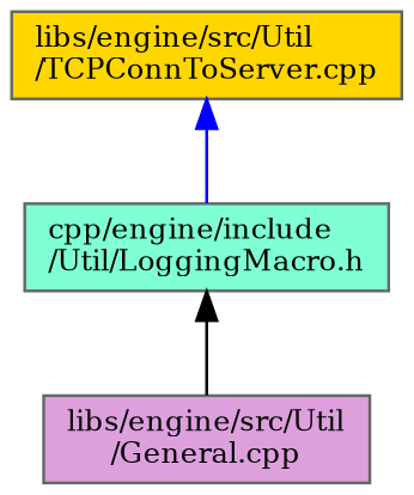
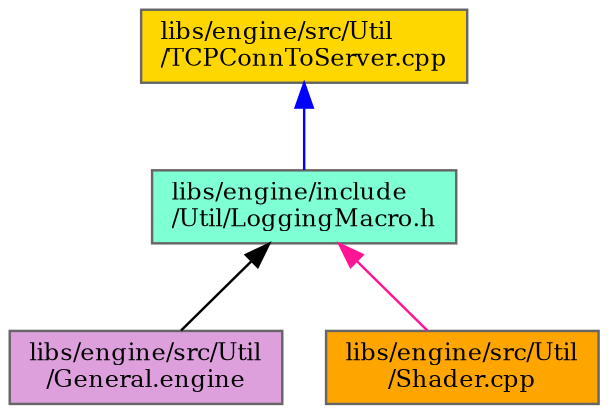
  digraph {
    fontname="DejaVu Serif"
    node [color=grey40 fontname="DejaVu Serif" fontsize=10 shape=box style=filled]
    edge [dir=back fontname="DejaVu Serif" fontsize=10 labelfontname=Helvetica labelfontsize=10 style=solid]
-   n1 [color=gray40 fillcolor=aquamarine fontcolor=black height=0.2 label="cpp/engine/include\l/Util/LoggingMacro.h" width=0.4]
-   n2 [fillcolor=plum height=0.2 label="libs/engine/src/Util\l/General.cpp" width=0.4]
+   n1 [color=gray40 fillcolor=aquamarine fontcolor=black height=0.2 label="libs/engine/include\l/Util/LoggingMacro.h" width=0.4]
+   n2 [fillcolor=plum height=0.2 label="libs/engine/src/Util\l/General.engine" width=0.4]
+   n3 [fillcolor=orange height=0.2 label="libs/engine/src/Util\l/Shader.cpp" width=0.4]
    n4 [fillcolor=gold height=0.2 label="libs/engine/src/Util\l/TCPConnToServer.cpp" width=0.4]
    n1 -> n2 [color=black]
+   n1 -> n3 [color=deeppink]
    n4 -> n1 [color=blue]
  }
